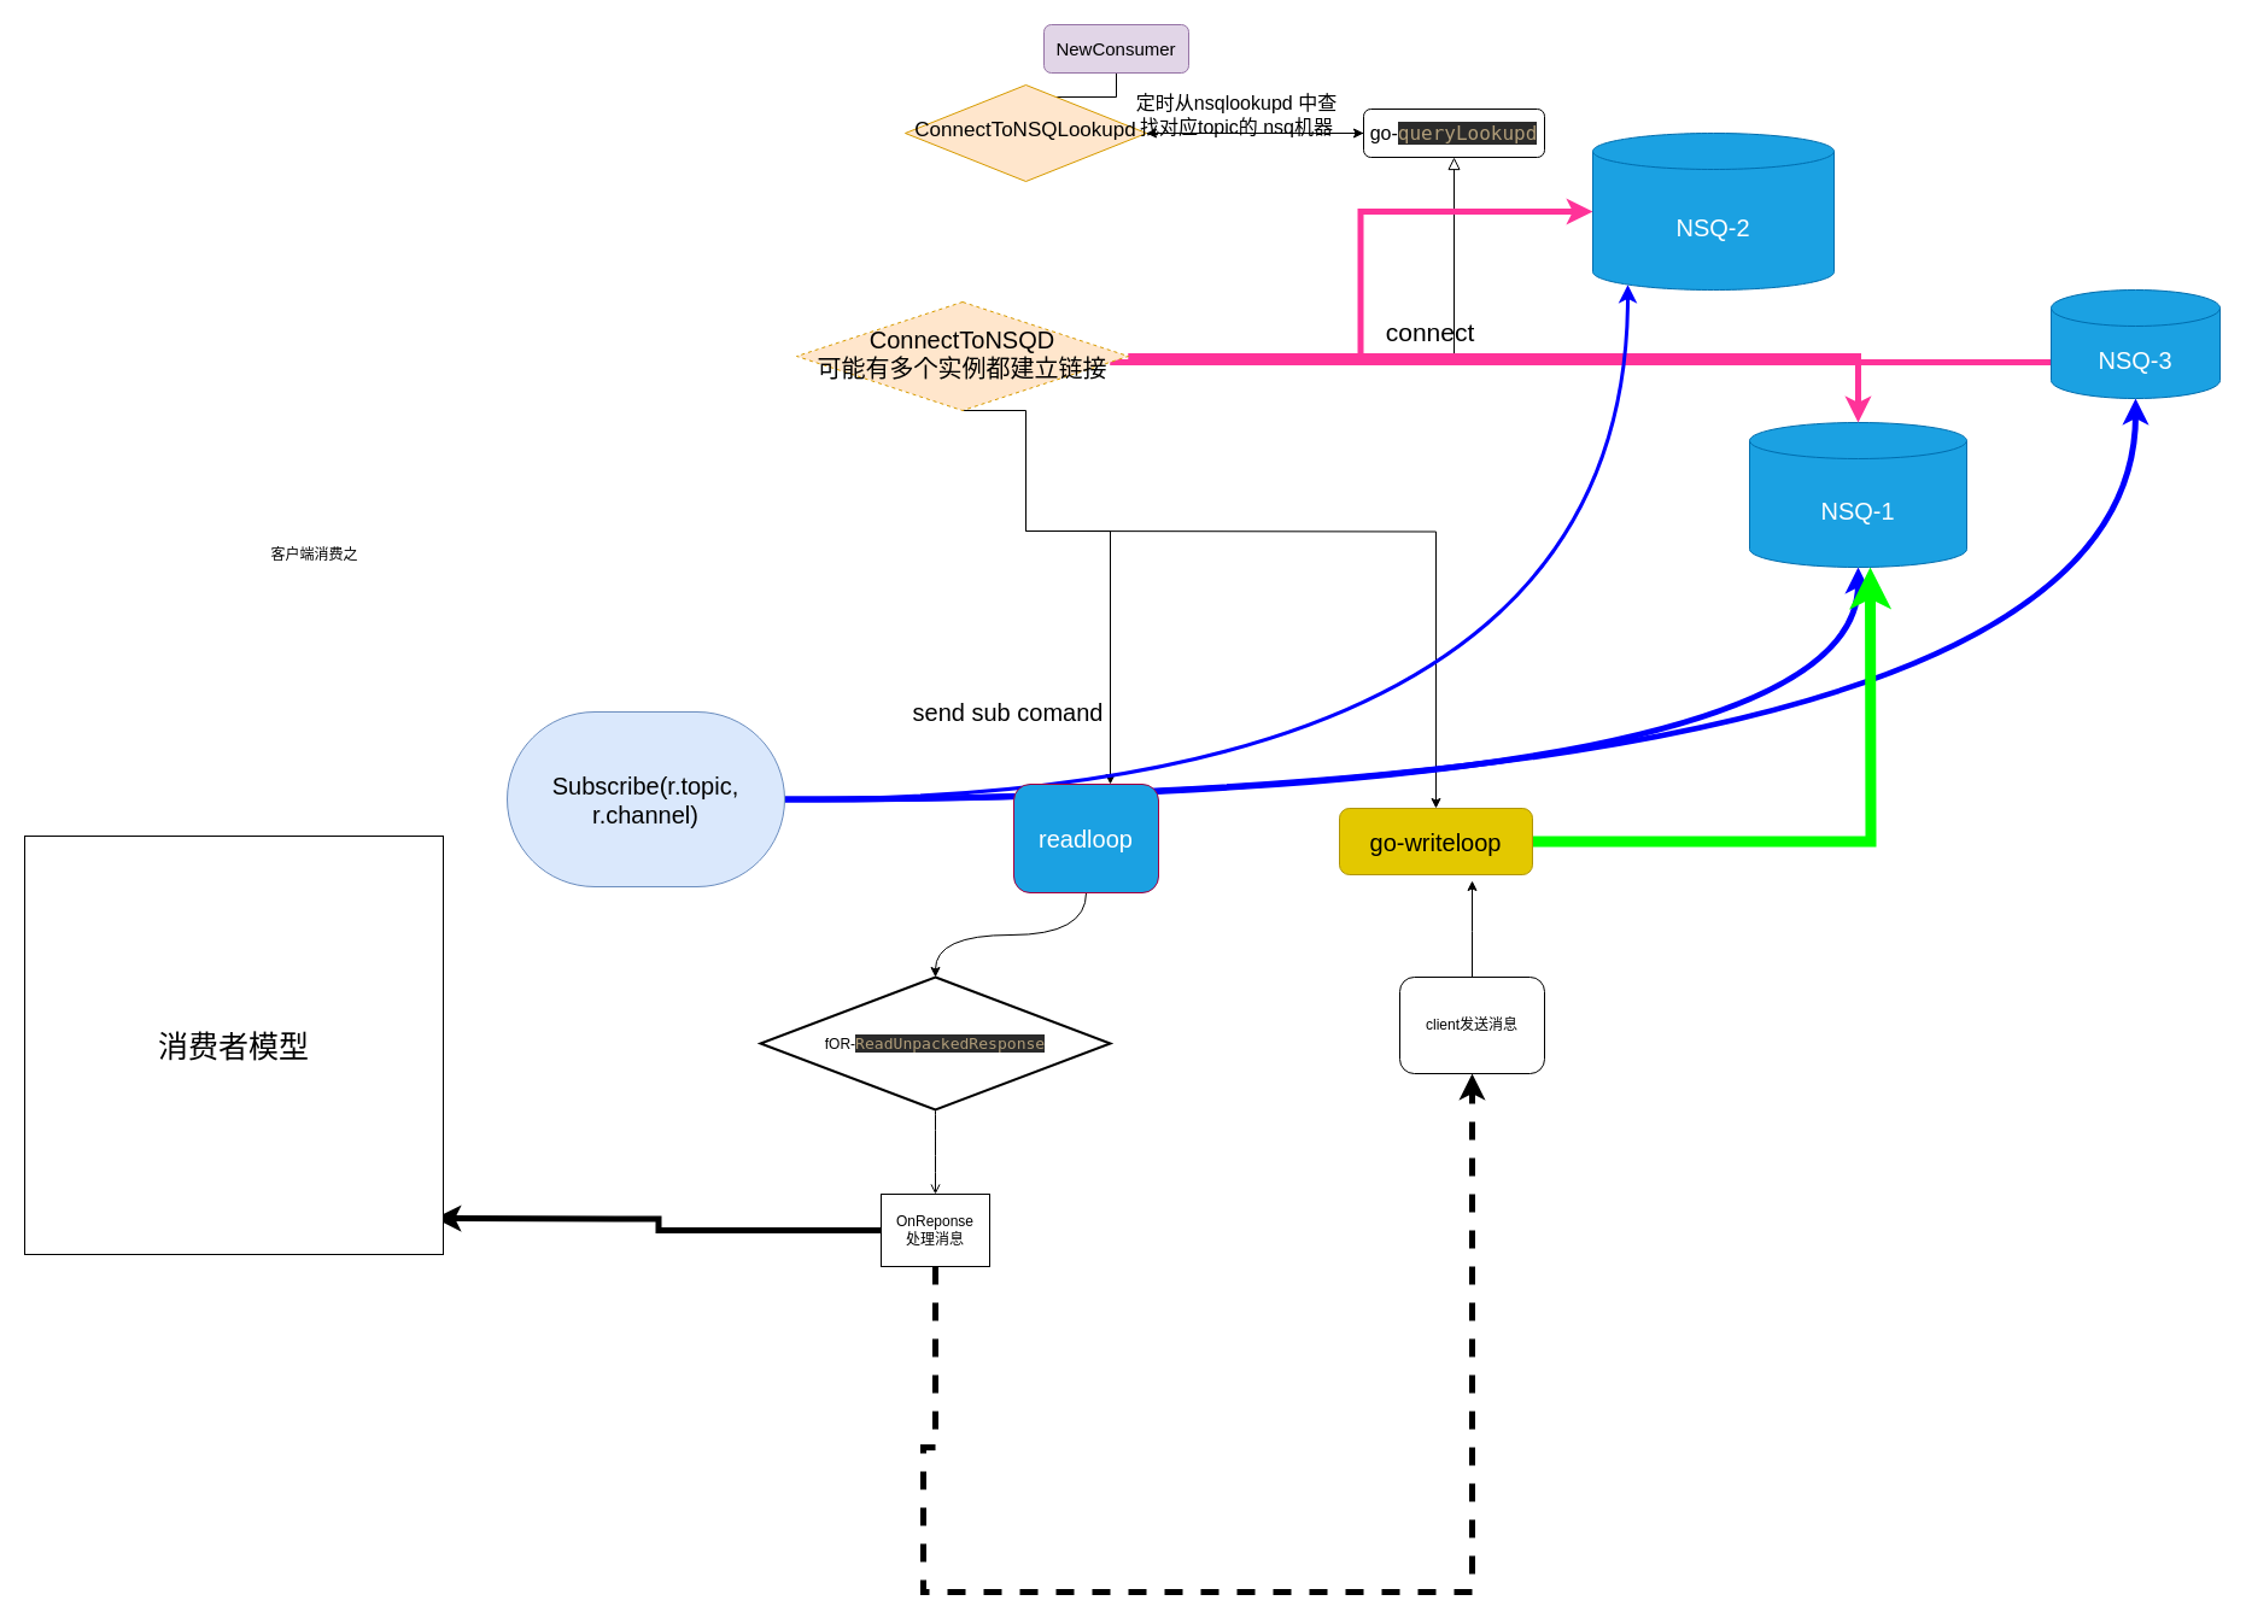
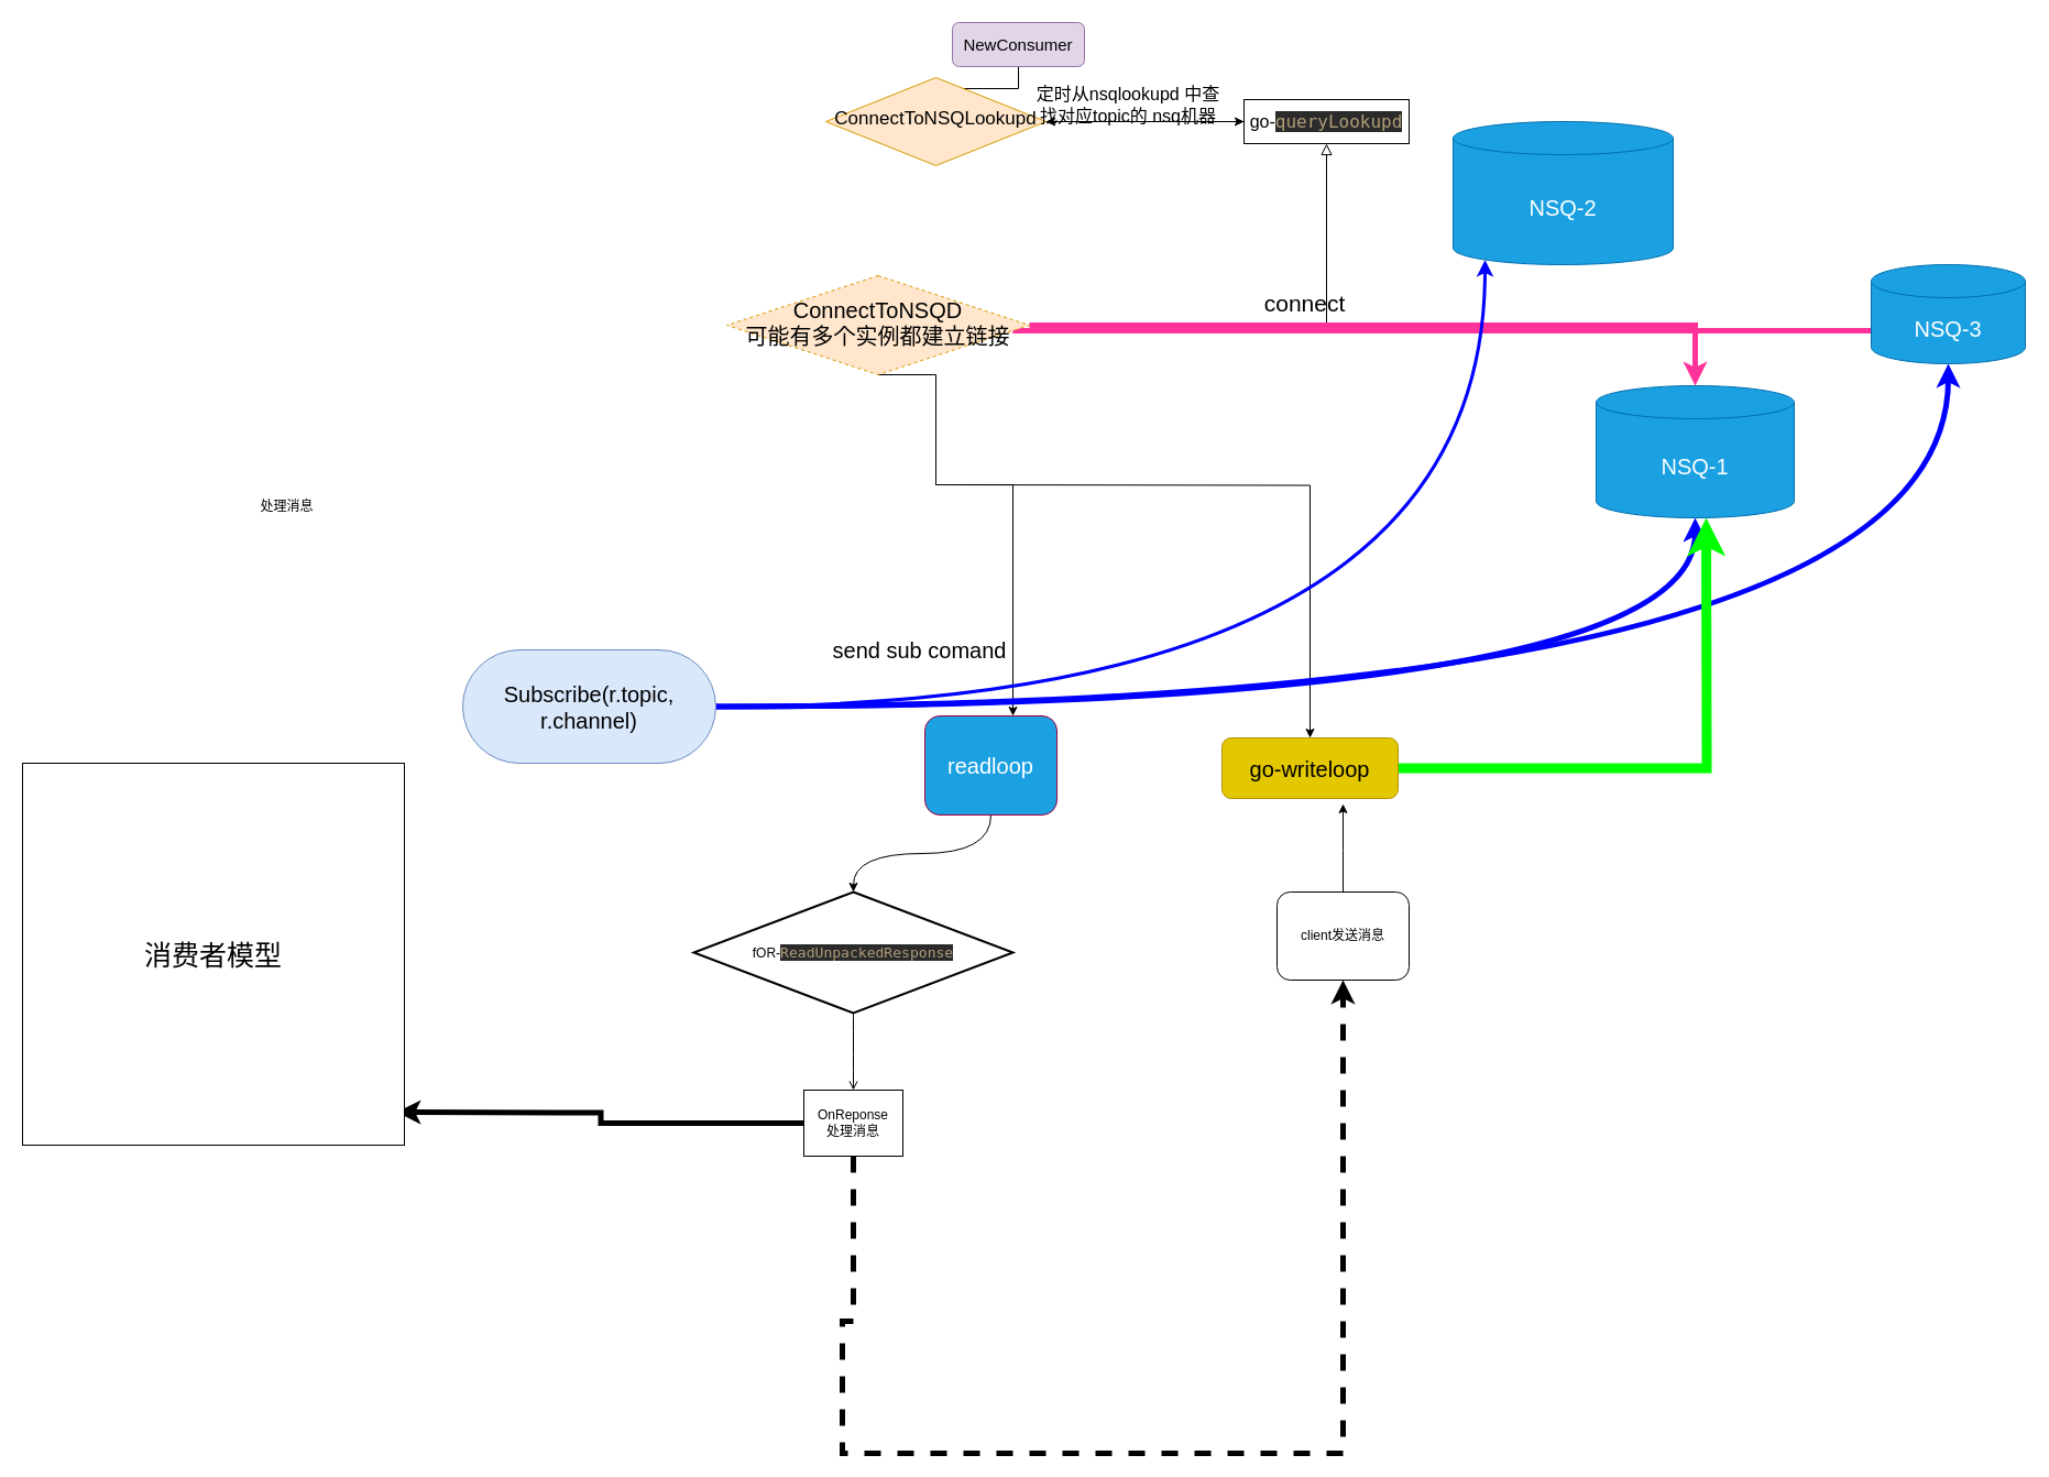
  <mxCell id="0" />
  <mxCell id="1" parent="0" />
  <mxCell id="2" value="" style="rounded=0;html=1;jettySize=auto;orthogonalLoop=1;fontSize=11;endArrow=block;endFill=0;endSize=8;strokeWidth=1;shadow=0;labelBackgroundColor=none;edgeStyle=orthogonalEdgeStyle;" parent="1" source="3" target="5" edge="1"><mxGeometry relative="1" as="geometry" /></mxCell>
  <mxCell id="3" value="&lt;font style=&quot;font-size: 15px;&quot;&gt;NewConsumer&lt;/font&gt;" style="rounded=1;whiteSpace=wrap;html=1;fontSize=12;glass=0;strokeWidth=1;shadow=0;fillColor=#e1d5e7;strokeColor=#9673a6;" parent="1" vertex="1"><mxGeometry x="865" y="20" width="120" height="40" as="geometry" /></mxCell>
  <mxCell id="4" style="edgeStyle=orthogonalEdgeStyle;rounded=0;orthogonalLoop=1;jettySize=auto;html=1;entryX=0;entryY=0.5;entryDx=0;entryDy=0;" parent="1" source="5" target="7" edge="1"><mxGeometry relative="1" as="geometry" /></mxCell>
  <mxCell id="5" value="&lt;font style=&quot;font-size: 17px;&quot;&gt;ConnectToNSQLookupd&lt;/font&gt;" style="rhombus;whiteSpace=wrap;html=1;shadow=0;fontFamily=Helvetica;fontSize=12;align=center;strokeWidth=1;spacing=6;spacingTop=-4;fillColor=#ffe6cc;strokeColor=#d79b00;" parent="1" vertex="1"><mxGeometry x="750" y="70" width="200" height="80" as="geometry" /></mxCell>
  <mxCell id="6" style="edgeStyle=orthogonalEdgeStyle;rounded=0;orthogonalLoop=1;jettySize=auto;html=1;" parent="1" source="7" target="5" edge="1"><mxGeometry relative="1" as="geometry" /></mxCell>
- <mxCell id="7" value="&lt;font style=&quot;font-size: 16px;&quot;&gt;go-&lt;span style=&quot;color: rgb(176, 157, 121); background-color: rgb(43, 43, 43); font-family: &amp;quot;JetBrains Mono&amp;quot;, monospace;&quot;&gt;queryLookupd&lt;/span&gt;&lt;/font&gt;" style="rounded=1;whiteSpace=wrap;html=1;fontSize=12;glass=0;strokeWidth=1;shadow=0;" parent="1" vertex="1"><mxGeometry x="1130" y="90" width="150" height="40" as="geometry" /></mxCell>
+ <mxCell id="7" value="&lt;font style=&quot;font-size: 16px;&quot;&gt;go-&lt;span style=&quot;color: rgb(176, 157, 121); background-color: rgb(43, 43, 43); font-family: &amp;quot;JetBrains Mono&amp;quot;, monospace;&quot;&gt;queryLookupd&lt;/span&gt;&lt;/font&gt;" style="whiteSpace=wrap;html=1;fontSize=12;glass=0;strokeWidth=1;shadow=0;rounded=0;" parent="1" vertex="1"><mxGeometry x="1130" y="90" width="150" height="40" as="geometry" /></mxCell>
  <mxCell id="8" value="&lt;font style=&quot;font-size: 21px;&quot;&gt;connect&lt;/font&gt;" style="rounded=0;html=1;jettySize=auto;orthogonalLoop=1;fontSize=11;endArrow=block;endFill=0;endSize=8;strokeWidth=1;shadow=0;labelBackgroundColor=none;edgeStyle=orthogonalEdgeStyle;" parent="1" source="14" target="7" edge="1"><mxGeometry x="0.333" y="20" relative="1" as="geometry"><mxPoint as="offset" /></mxGeometry></mxCell>
  <mxCell id="9" style="edgeStyle=orthogonalEdgeStyle;rounded=0;orthogonalLoop=1;jettySize=auto;html=1;exitX=0.5;exitY=1;exitDx=0;exitDy=0;" parent="1" source="14" target="22" edge="1"><mxGeometry relative="1" as="geometry"><Array as="points"><mxPoint x="850" y="440" /><mxPoint x="920" y="440" /></Array></mxGeometry></mxCell>
  <mxCell id="10" style="edgeStyle=orthogonalEdgeStyle;rounded=0;orthogonalLoop=1;jettySize=auto;html=1;" parent="1" target="24" edge="1"><mxGeometry relative="1" as="geometry"><mxPoint x="850" y="440" as="sourcePoint" /></mxGeometry></mxCell>
- <mxCell id="11" style="edgeStyle=orthogonalEdgeStyle;rounded=0;orthogonalLoop=1;jettySize=auto;html=1;exitX=1;exitY=0.5;exitDx=0;exitDy=0;entryX=0;entryY=0.5;entryDx=0;entryDy=0;entryPerimeter=0;strokeColor=#FF3399;strokeWidth=5;" parent="1" source="14" target="25" edge="1"><mxGeometry relative="1" as="geometry" /></mxCell>
  <mxCell id="12" style="edgeStyle=orthogonalEdgeStyle;rounded=0;orthogonalLoop=1;jettySize=auto;html=1;entryX=0.5;entryY=0;entryDx=0;entryDy=0;entryPerimeter=0;strokeColor=#FF3399;strokeWidth=5;" parent="1" source="14" target="27" edge="1"><mxGeometry relative="1" as="geometry" /></mxCell>
  <mxCell id="13" style="edgeStyle=orthogonalEdgeStyle;rounded=0;orthogonalLoop=1;jettySize=auto;html=1;entryX=0.357;entryY=0.889;entryDx=0;entryDy=0;entryPerimeter=0;jumpSize=18;strokeColor=#FF3399;strokeWidth=5;" parent="1" source="14" target="26" edge="1"><mxGeometry relative="1" as="geometry"><Array as="points"><mxPoint x="1750" y="300" /></Array></mxGeometry></mxCell>
  <mxCell id="14" value="&lt;font style=&quot;font-size: 20px;&quot;&gt;ConnectToNSQD&lt;br&gt;可能有多个实例都建立链接&lt;/font&gt;" style="rhombus;whiteSpace=wrap;html=1;shadow=0;fontFamily=Helvetica;fontSize=12;align=center;strokeWidth=1;spacing=6;spacingTop=-4;fillColor=#ffe6cc;strokeColor=#d79b00;dashed=1;" parent="1" vertex="1"><mxGeometry x="660" y="250" width="275" height="90" as="geometry" /></mxCell>
  <mxCell id="15" style="edgeStyle=orthogonalEdgeStyle;jumpSize=18;orthogonalLoop=1;jettySize=auto;html=1;entryX=0.145;entryY=1;entryDx=0;entryDy=-4.35;entryPerimeter=0;strokeColor=#0000FF;curved=1;strokeWidth=3;" parent="1" source="18" target="25" edge="1"><mxGeometry relative="1" as="geometry" /></mxCell>
  <mxCell id="16" style="edgeStyle=orthogonalEdgeStyle;jumpSize=18;orthogonalLoop=1;jettySize=auto;html=1;strokeColor=#0000FF;curved=1;strokeWidth=5;" parent="1" source="18" target="27" edge="1"><mxGeometry relative="1" as="geometry" /></mxCell>
  <mxCell id="17" style="edgeStyle=orthogonalEdgeStyle;jumpSize=18;orthogonalLoop=1;jettySize=auto;html=1;entryX=0.5;entryY=1;entryDx=0;entryDy=0;entryPerimeter=0;strokeColor=#0000FF;curved=1;strokeWidth=5;" parent="1" source="18" target="26" edge="1"><mxGeometry relative="1" as="geometry" /></mxCell>
- <mxCell id="18" value="&lt;font style=&quot;font-size: 20px;&quot;&gt;Subscribe(r.topic, r.channel)&lt;/font&gt;" style="rounded=1;whiteSpace=wrap;html=1;fontSize=12;glass=0;strokeWidth=1;shadow=0;fillColor=#dae8fc;strokeColor=#6c8ebf;arcSize=50;" parent="1" vertex="1"><mxGeometry x="420" y="590" width="230" height="145" as="geometry" /></mxCell>
+ <mxCell id="18" value="&lt;font style=&quot;font-size: 20px;&quot;&gt;Subscribe(r.topic, r.channel)&lt;/font&gt;" style="rounded=1;whiteSpace=wrap;html=1;fontSize=12;glass=0;strokeWidth=1;shadow=0;fillColor=#dae8fc;strokeColor=#6c8ebf;arcSize=50;" parent="1" vertex="1"><mxGeometry x="420" y="590" width="230" height="103" as="geometry" /></mxCell>
  <mxCell id="19" value="&lt;font style=&quot;font-size: 16px;&quot;&gt;定时从nsqlookupd 中查找对应topic的 nsq机器&lt;/font&gt;" style="text;html=1;strokeColor=none;fillColor=none;align=center;verticalAlign=middle;whiteSpace=wrap;rounded=0;" parent="1" vertex="1"><mxGeometry x="940" y="70" width="170" height="50" as="geometry" /></mxCell>
  <mxCell id="20" value="&lt;font style=&quot;font-size: 20px;&quot;&gt;send sub comand&lt;/font&gt;" style="text;html=1;align=center;verticalAlign=middle;resizable=0;points=[];autosize=1;strokeColor=none;fillColor=none;strokeWidth=13;" parent="1" vertex="1"><mxGeometry x="745" y="580" width="180" height="20" as="geometry" /></mxCell>
  <mxCell id="21" value="" style="edgeStyle=orthogonalEdgeStyle;curved=1;jumpSize=18;orthogonalLoop=1;jettySize=auto;html=1;strokeColor=#000000;" parent="1" source="22" target="29" edge="1"><mxGeometry relative="1" as="geometry" /></mxCell>
  <mxCell id="22" value="&lt;font style=&quot;font-size: 20px;&quot;&gt;readloop&lt;/font&gt;" style="rounded=1;whiteSpace=wrap;html=1;fillColor=#1ba1e2;fontColor=#ffffff;strokeColor=#A50040;" parent="1" vertex="1"><mxGeometry x="840" y="650" width="120" height="90" as="geometry" /></mxCell>
  <mxCell id="23" style="edgeStyle=orthogonalEdgeStyle;jumpSize=18;orthogonalLoop=1;jettySize=auto;html=1;exitX=1;exitY=0.5;exitDx=0;exitDy=0;strokeColor=#00FF00;rounded=0;strokeWidth=9;" parent="1" source="24" edge="1"><mxGeometry relative="1" as="geometry"><mxPoint x="1550" y="470" as="targetPoint" /></mxGeometry></mxCell>
  <mxCell id="24" value="&lt;font style=&quot;font-size: 20px;&quot;&gt;go-writeloop&lt;/font&gt;" style="rounded=1;whiteSpace=wrap;html=1;fillColor=#e3c800;fontColor=#000000;strokeColor=#B09500;" parent="1" vertex="1"><mxGeometry x="1110" y="670" width="160" height="55" as="geometry" /></mxCell>
  <mxCell id="25" value="&lt;font style=&quot;font-size: 20px;&quot;&gt;NSQ-2&lt;/font&gt;" style="shape=cylinder3;whiteSpace=wrap;html=1;boundedLbl=1;backgroundOutline=1;size=15;fillColor=#1ba1e2;fontColor=#ffffff;strokeColor=#006EAF;" parent="1" vertex="1"><mxGeometry x="1320" y="110" width="200" height="130" as="geometry" /></mxCell>
  <mxCell id="26" value="&lt;font style=&quot;font-size: 20px;&quot;&gt;NSQ-3&lt;/font&gt;" style="shape=cylinder3;whiteSpace=wrap;html=1;boundedLbl=1;backgroundOutline=1;size=15;fillColor=#1ba1e2;fontColor=#ffffff;strokeColor=#006EAF;" parent="1" vertex="1"><mxGeometry x="1700" y="240" width="140" height="90" as="geometry" /></mxCell>
  <mxCell id="27" value="&lt;font style=&quot;font-size: 20px;&quot;&gt;NSQ-1&lt;/font&gt;" style="shape=cylinder3;whiteSpace=wrap;html=1;boundedLbl=1;backgroundOutline=1;size=15;fillColor=#1ba1e2;fontColor=#ffffff;strokeColor=#006EAF;" parent="1" vertex="1"><mxGeometry x="1450" y="350" width="180" height="120" as="geometry" /></mxCell>
  <mxCell id="28" style="edgeStyle=orthogonalEdgeStyle;curved=1;jumpSize=18;orthogonalLoop=1;jettySize=auto;html=1;exitX=0.5;exitY=1;exitDx=0;exitDy=0;exitPerimeter=0;entryX=0.5;entryY=0;entryDx=0;entryDy=0;strokeColor=#000000;endArrow=open;" parent="1" source="29" target="31" edge="1"><mxGeometry relative="1" as="geometry" /></mxCell>
  <mxCell id="29" value="fOR-&lt;span style=&quot;color: rgb(176, 157, 121); background-color: rgb(43, 43, 43); font-family: &amp;quot;JetBrains Mono&amp;quot;, monospace; font-size: 9.8pt;&quot;&gt;ReadUnpackedResponse&lt;/span&gt;" style="strokeWidth=2;html=1;shape=mxgraph.flowchart.decision;whiteSpace=wrap;" parent="1" vertex="1"><mxGeometry x="630" y="810" width="290" height="110" as="geometry" /></mxCell>
  <mxCell id="30" style="edgeStyle=orthogonalEdgeStyle;rounded=0;jumpSize=18;orthogonalLoop=1;jettySize=auto;html=1;strokeColor=#000000;strokeWidth=5;" parent="1" source="31" edge="1"><mxGeometry relative="1" as="geometry"><mxPoint x="360" y="1010" as="targetPoint" /></mxGeometry></mxCell>
  <mxCell id="31" value="OnReponse&lt;br&gt;处理消息" style="rounded=0;whiteSpace=wrap;html=1;" parent="1" vertex="1"><mxGeometry x="730" y="990" width="90" height="60" as="geometry" /></mxCell>
  <mxCell id="32" style="edgeStyle=orthogonalEdgeStyle;curved=1;jumpSize=18;orthogonalLoop=1;jettySize=auto;html=1;strokeColor=#000000;" parent="1" source="33" edge="1"><mxGeometry relative="1" as="geometry"><mxPoint x="1220" y="730" as="targetPoint" /></mxGeometry></mxCell>
  <mxCell id="33" value="client发送消息" style="whiteSpace=wrap;html=1;rounded=1;" parent="1" vertex="1"><mxGeometry x="1160" y="810" width="120" height="80" as="geometry" /></mxCell>
  <mxCell id="34" style="edgeStyle=orthogonalEdgeStyle;rounded=0;jumpSize=18;orthogonalLoop=1;jettySize=auto;html=1;entryX=0.5;entryY=1;entryDx=0;entryDy=0;strokeColor=#000000;strokeWidth=5;exitX=0.5;exitY=1;exitDx=0;exitDy=0;dashed=1;" parent="1" source="31" target="33" edge="1"><mxGeometry relative="1" as="geometry"><Array as="points"><mxPoint x="775" y="1200" /><mxPoint x="765" y="1200" /><mxPoint x="765" y="1320" /><mxPoint x="1220" y="1320" /></Array></mxGeometry></mxCell>
- <mxCell id="35" value="客户端消费之" style="text;html=1;align=center;verticalAlign=middle;resizable=0;points=[];autosize=1;strokeColor=none;fillColor=none;" parent="1" vertex="1"><mxGeometry x="215" y="450" width="90" height="20" as="geometry" /></mxCell>
+ <mxCell id="35" value="处理消息" style="text;html=1;align=center;verticalAlign=middle;resizable=0;points=[];autosize=1;strokeColor=none;fillColor=none;" parent="1" vertex="1"><mxGeometry x="215" y="450" width="90" height="20" as="geometry" /></mxCell>
  <mxCell id="36" value="&lt;font style=&quot;font-size: 25px;&quot;&gt;消费者模型&lt;/font&gt;" style="whiteSpace=wrap;html=1;aspect=fixed;" parent="1" vertex="1"><mxGeometry x="20" y="693" width="347" height="347" as="geometry" /></mxCell>
